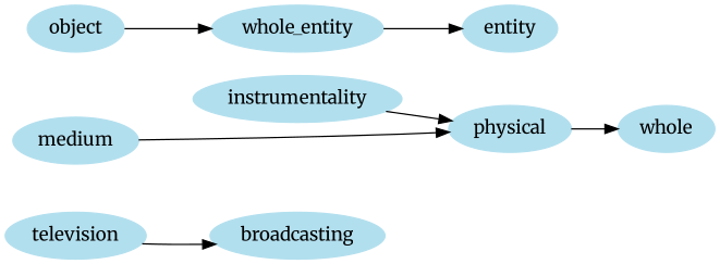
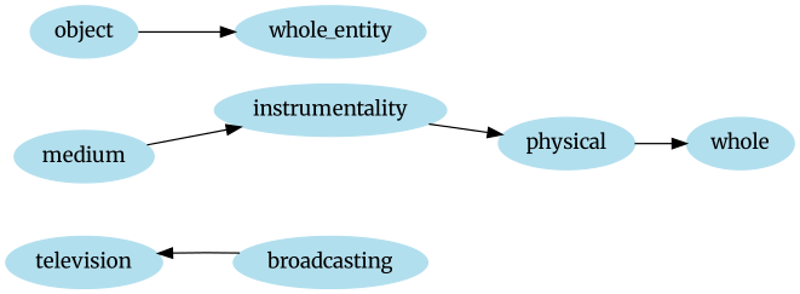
  digraph {
    fontname=Merriweather
    rankdir=LR
    node [color=lightblue2 fontname=Merriweather style=filled]
    edge [fontname=Merriweather]
    television
    broadcasting
    medium
    instrumentality
    n5 [label=physical]
    whole
    n7 [label=whole_entity]
    object
-   entity
-   television -> broadcasting
-   medium -> n5
+   broadcasting -> television
+   medium -> instrumentality
    instrumentality -> n5
    n5 -> whole
-   n7 -> entity
    object -> n7
  }
